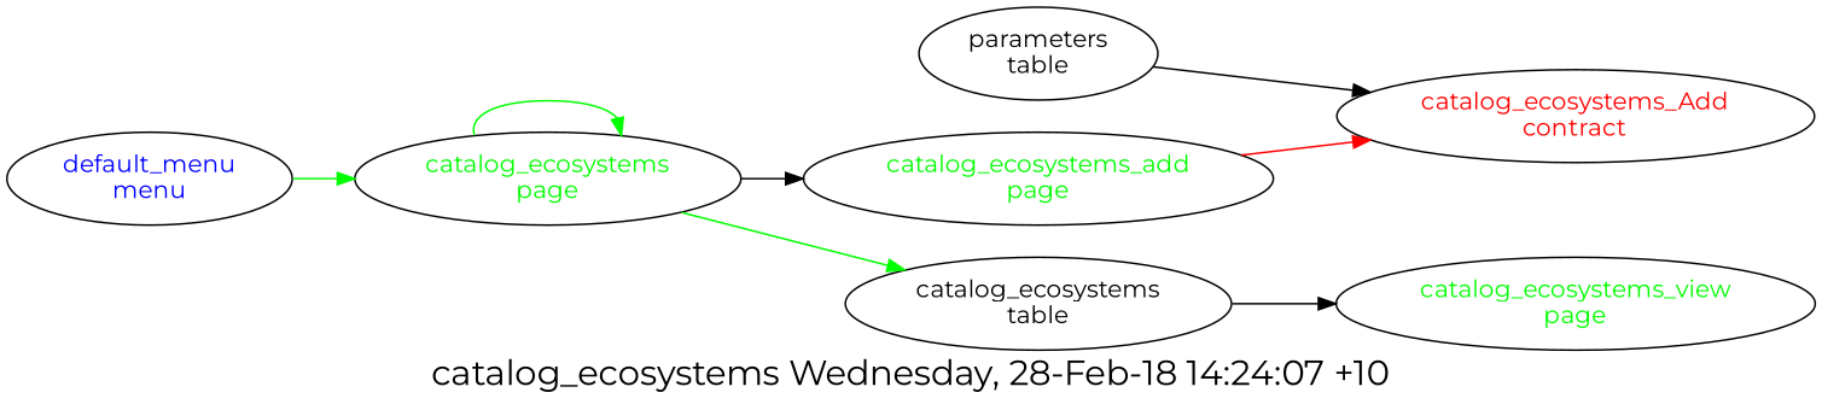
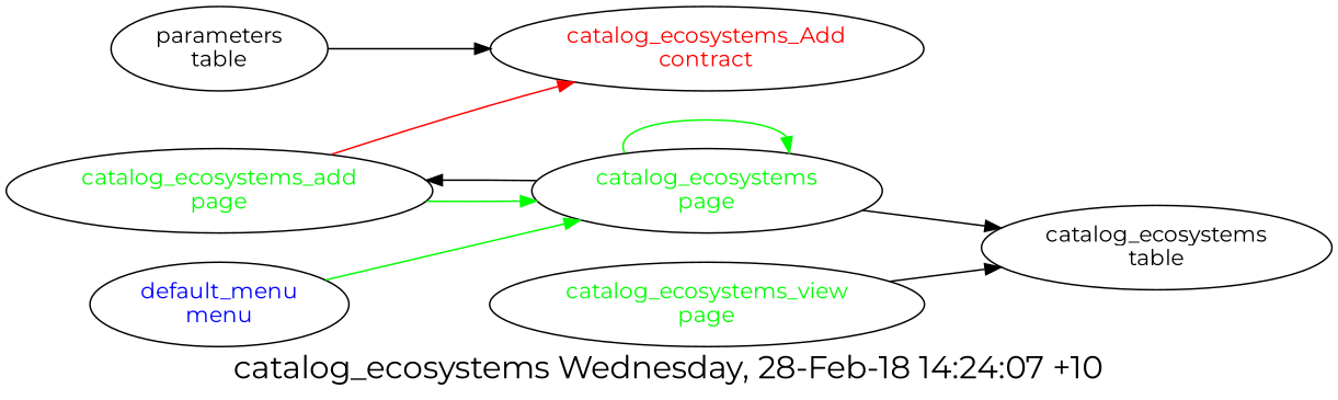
  digraph {
    fontname=Montserrat
    fontsize=20.0
    label="catalog_ecosystems Wednesday, 28-Feb-18 14:24:07 +10"
    rankdir=LR
    node [fontcolor=green fontname=Montserrat group=pages]
    edge [fontname=Montserrat]
    "catalog_ecosystems_Add\ncontract" [fontcolor=red group=contracts]
    "parameters\ntable" [fontcolor="" group=""]
    "default_menu\nmenu" [fontcolor=blue group=menus]
    "catalog_ecosystems\npage"
    "catalog_ecosystems\ntable" [fontcolor="" group=""]
    "catalog_ecosystems_add\npage"
    "catalog_ecosystems_view\npage"
    "parameters\ntable" -> "catalog_ecosystems_Add\ncontract"
    "default_menu\nmenu" -> "catalog_ecosystems\npage" [color=green]
    "catalog_ecosystems\npage" -> "catalog_ecosystems\npage" [color=green]
-   "catalog_ecosystems\npage" -> "catalog_ecosystems\ntable" [color=green]
+   "catalog_ecosystems\npage" -> "catalog_ecosystems\ntable"
    "catalog_ecosystems\npage" -> "catalog_ecosystems_add\npage" [color=black]
    "catalog_ecosystems_add\npage" -> "catalog_ecosystems_Add\ncontract" [color=red]
-   "catalog_ecosystems\ntable" -> "catalog_ecosystems_view\npage"
+   "catalog_ecosystems_add\npage" -> "catalog_ecosystems\npage" [color=green]
+   "catalog_ecosystems_view\npage" -> "catalog_ecosystems\ntable"
  }
